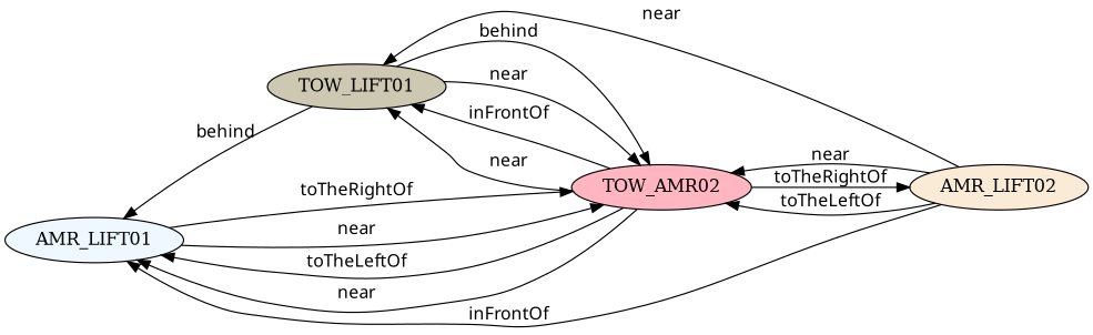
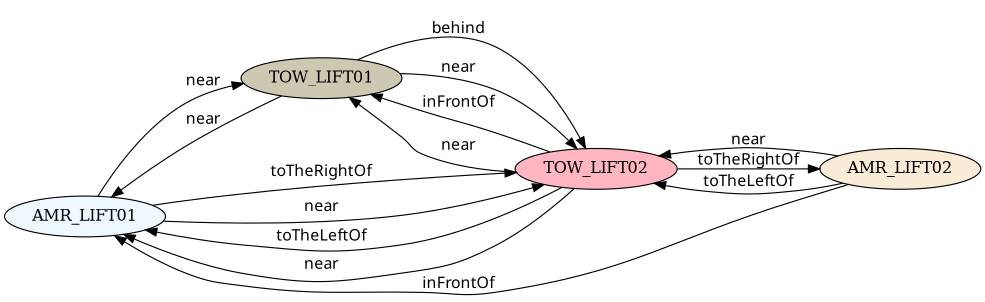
  digraph {
    rankdir=LR
    node [style=filled]
    edge [color=black fontname=Sans style=filled]
    n1 [fillcolor=aliceblue label=AMR_LIFT01]
    n2 [fillcolor=cornsilk3 label=TOW_LIFT01]
-   n3 [fillcolor=lightpink label=TOW_AMR02]
+   n3 [fillcolor=lightpink label=TOW_LIFT02]
    n4 [fillcolor=antiquewhite label=AMR_LIFT02]
-   n4 -> n2 [label=near]
+   n1 -> n2 [label=near]
    n1 -> n3 [label=toTheRightOf]
    n1 -> n3 [label=near]
-   n2 -> n1 [label=behind]
+   n2 -> n1 [label=near]
    n2 -> n3 [label=behind]
    n2 -> n3 [label=near]
    n3 -> n1 [label=toTheLeftOf]
    n3 -> n1 [label=near]
    n3 -> n2 [label=inFrontOf]
    n3 -> n2 [label=near]
    n3 -> n4 [label=toTheRightOf]
    n4 -> n1 [label=inFrontOf]
    n4 -> n3 [label=toTheLeftOf]
    n4 -> n3 [label=near]
  }
